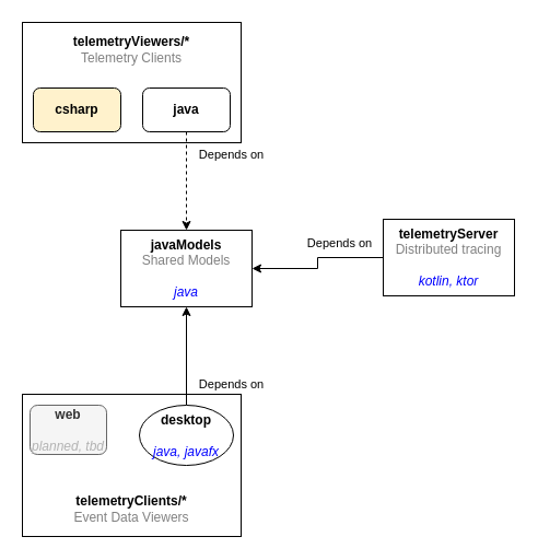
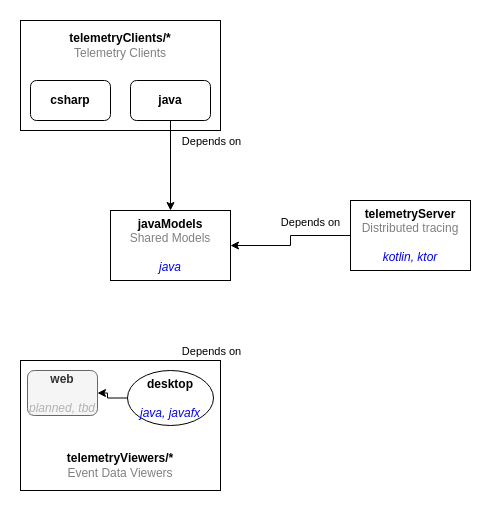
  <mxCell id="0" />
  <mxCell id="1" parent="0" />
  <mxCell id="2" value="" style="group" connectable="0" vertex="1" parent="1"><mxGeometry x="20" width="200" height="110" as="geometry" y="20" /></mxCell>
  <mxCell id="3" value="" style="rounded=0;whiteSpace=wrap;html=1;fontStyle=1" vertex="1" parent="2"><mxGeometry width="200" height="110" as="geometry" /></mxCell>
- <mxCell id="4" value="&lt;b&gt;telemetryViewers/*&lt;br style=&quot;&quot;&gt;&lt;/b&gt;&lt;div style=&quot;&quot;&gt;&lt;font color=&quot;#808080&quot;&gt;Telemetry Clients&lt;/font&gt;&lt;/div&gt;" style="text;html=1;align=center;verticalAlign=middle;whiteSpace=wrap;rounded=0;" vertex="1" parent="2"><mxGeometry x="20" y="10" width="160" height="30" as="geometry" /></mxCell>
+ <mxCell id="4" value="&lt;b&gt;telemetryClients/*&lt;br style=&quot;&quot;&gt;&lt;/b&gt;&lt;div style=&quot;&quot;&gt;&lt;font color=&quot;#808080&quot;&gt;Telemetry Clients&lt;/font&gt;&lt;/div&gt;" style="text;html=1;align=center;verticalAlign=middle;whiteSpace=wrap;rounded=0;" vertex="1" parent="2"><mxGeometry x="20" y="10" width="160" height="30" as="geometry" /></mxCell>
  <mxCell id="5" style="edgeStyle=orthogonalEdgeStyle;rounded=0;orthogonalLoop=1;jettySize=auto;html=1;entryX=1;entryY=0.5;entryDx=0;entryDy=0;" edge="1" parent="1" source="7" target="8"><mxGeometry relative="1" as="geometry" /></mxCell>
  <mxCell id="6" value="Depends on" style="edgeLabel;html=1;align=center;verticalAlign=middle;resizable=0;points=[];" connectable="0" vertex="1" parent="5"><mxGeometry x="0.004" y="4" relative="1" as="geometry"><mxPoint x="15" y="-19" as="offset" /></mxGeometry></mxCell>
  <mxCell id="7" value="&lt;div&gt;telemetryServer&lt;/div&gt;&lt;div&gt;&lt;span style=&quot;font-weight: 400;&quot;&gt;&lt;font color=&quot;#808080&quot;&gt;Distributed tracing&lt;/font&gt;&lt;/span&gt;&lt;/div&gt;&lt;div&gt;&lt;span style=&quot;font-weight: normal;&quot;&gt;&lt;br&gt;&lt;/span&gt;&lt;/div&gt;&lt;div&gt;&lt;span style=&quot;font-weight: normal;&quot;&gt;&lt;i&gt;&lt;font color=&quot;#0000ff&quot;&gt;kotlin, ktor&lt;/font&gt;&lt;/i&gt;&lt;/span&gt;&lt;/div&gt;" style="rounded=0;whiteSpace=wrap;html=1;fontStyle=1" vertex="1" parent="1"><mxGeometry x="350" y="200" width="120" height="70" as="geometry" /></mxCell>
  <mxCell id="8" value="&lt;div&gt;&lt;font style=&quot;&quot;&gt;javaModels&lt;/font&gt;&lt;/div&gt;&lt;div&gt;&lt;font style=&quot;font-weight: normal;&quot; color=&quot;#808080&quot;&gt;Shared Models&lt;/font&gt;&lt;/div&gt;&lt;div&gt;&lt;font style=&quot;font-weight: normal;&quot; color=&quot;#808080&quot;&gt;&lt;br&gt;&lt;/font&gt;&lt;/div&gt;&lt;div&gt;&lt;font color=&quot;#0000ff&quot; style=&quot;font-weight: normal;&quot;&gt;&lt;i style=&quot;&quot;&gt;java&lt;/i&gt;&lt;/font&gt;&lt;/div&gt;" style="rounded=0;whiteSpace=wrap;html=1;fontStyle=1" vertex="1" parent="1"><mxGeometry x="110" y="210" width="120" height="70" as="geometry" /></mxCell>
- <mxCell id="9" style="edgeStyle=orthogonalEdgeStyle;rounded=0;orthogonalLoop=1;jettySize=auto;html=1;entryX=0.5;entryY=0;entryDx=0;entryDy=0;dashed=1;" edge="1" parent="1" source="11" target="8"><mxGeometry relative="1" as="geometry" /></mxCell>
+ <mxCell id="9" style="edgeStyle=orthogonalEdgeStyle;rounded=0;orthogonalLoop=1;jettySize=auto;html=1;entryX=0.5;entryY=0;entryDx=0;entryDy=0;" edge="1" parent="1" source="11" target="8"><mxGeometry relative="1" as="geometry" /></mxCell>
  <mxCell id="10" value="Depends on" style="edgeLabel;html=1;align=center;verticalAlign=middle;resizable=0;points=[];" connectable="0" vertex="1" parent="9"><mxGeometry x="-0.007" y="1" relative="1" as="geometry"><mxPoint x="39" y="-25" as="offset" /></mxGeometry></mxCell>
  <mxCell id="11" value="java" style="rounded=1;whiteSpace=wrap;html=1;fontStyle=1" vertex="1" parent="1"><mxGeometry x="130" y="80" width="80" height="40" as="geometry" /></mxCell>
- <mxCell id="12" value="csharp" style="rounded=1;whiteSpace=wrap;html=1;fontStyle=1;fillColor=#fff2cc;" vertex="1" parent="1"><mxGeometry x="30" y="80" width="80" height="40" as="geometry" /></mxCell>
+ <mxCell id="12" value="csharp" style="rounded=1;whiteSpace=wrap;html=1;fontStyle=1" vertex="1" parent="1"><mxGeometry x="30" y="80" width="80" height="40" as="geometry" /></mxCell>
  <mxCell id="13" value="" style="rounded=0;whiteSpace=wrap;html=1;fontStyle=1" vertex="1" parent="1"><mxGeometry x="20" y="360" width="200" height="130" as="geometry" /></mxCell>
- <mxCell id="14" value="&lt;div&gt;&lt;b&gt;telemetryClients/*&lt;/b&gt;&lt;span style=&quot;font-weight: 700;&quot;&gt;&lt;br&gt;&lt;/span&gt;&lt;/div&gt;&lt;font color=&quot;#808080&quot;&gt;Event Data Viewers&lt;/font&gt;" style="text;html=1;align=center;verticalAlign=middle;whiteSpace=wrap;rounded=0;" vertex="1" parent="1"><mxGeometry x="40" y="450" width="160" height="30" as="geometry" /></mxCell>
- <mxCell id="15" style="edgeStyle=orthogonalEdgeStyle;rounded=0;orthogonalLoop=1;jettySize=auto;html=1;entryX=0.5;entryY=1;entryDx=0;entryDy=0;" edge="1" parent="1" source="16" target="8"><mxGeometry relative="1" as="geometry" /></mxCell>
+ <mxCell id="14" value="&lt;div&gt;&lt;b&gt;telemetryViewers/*&lt;/b&gt;&lt;span style=&quot;font-weight: 700;&quot;&gt;&lt;br&gt;&lt;/span&gt;&lt;/div&gt;&lt;font color=&quot;#808080&quot;&gt;Event Data Viewers&lt;/font&gt;" style="text;html=1;align=center;verticalAlign=middle;whiteSpace=wrap;rounded=0;" vertex="1" parent="1"><mxGeometry x="40" y="450" width="160" height="30" as="geometry" /></mxCell>
+ <mxCell id="15" style="edgeStyle=orthogonalEdgeStyle;rounded=0;orthogonalLoop=1;jettySize=auto;html=1;" edge="1" parent="1" source="16" target="17"><mxGeometry relative="1" as="geometry" /></mxCell>
  <mxCell id="16" value="&lt;b&gt;desktop&lt;/b&gt;&lt;div&gt;&lt;br&gt;&lt;/div&gt;&lt;div&gt;&lt;i&gt;&lt;font color=&quot;#0000ff&quot;&gt;java, javafx&lt;/font&gt;&lt;/i&gt;&lt;/div&gt;" style="ellipse;whiteSpace=wrap;html=1;" vertex="1" parent="1"><mxGeometry x="127" y="370" width="86" height="55" as="geometry" /></mxCell>
  <mxCell id="17" value="&lt;b&gt;web&lt;/b&gt;&lt;div&gt;&lt;br&gt;&lt;/div&gt;&lt;div&gt;&lt;i style=&quot;&quot;&gt;&lt;font color=&quot;#b3b3b3&quot;&gt;planned, tbd&lt;/font&gt;&lt;/i&gt;&lt;/div&gt;" style="rounded=1;whiteSpace=wrap;html=1;fillColor=#f5f5f5;fontColor=#333333;strokeColor=#666666;" vertex="1" parent="1"><mxGeometry x="27" y="370" width="70" height="45" as="geometry" /></mxCell>
  <mxCell id="18" value="Depends on" style="edgeLabel;html=1;align=center;verticalAlign=middle;resizable=0;points=[];" connectable="0" vertex="1" parent="1"><mxGeometry x="210" y="350" as="geometry" /></mxCell>
